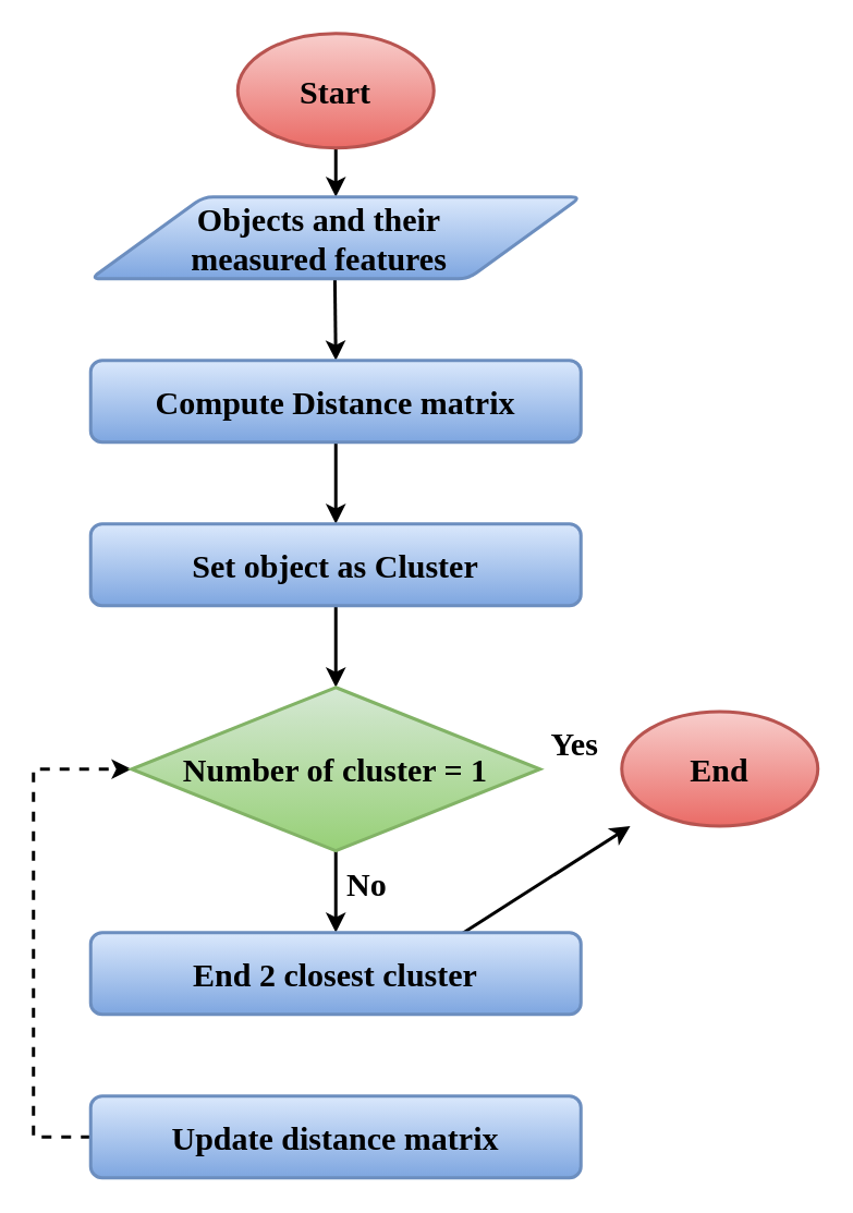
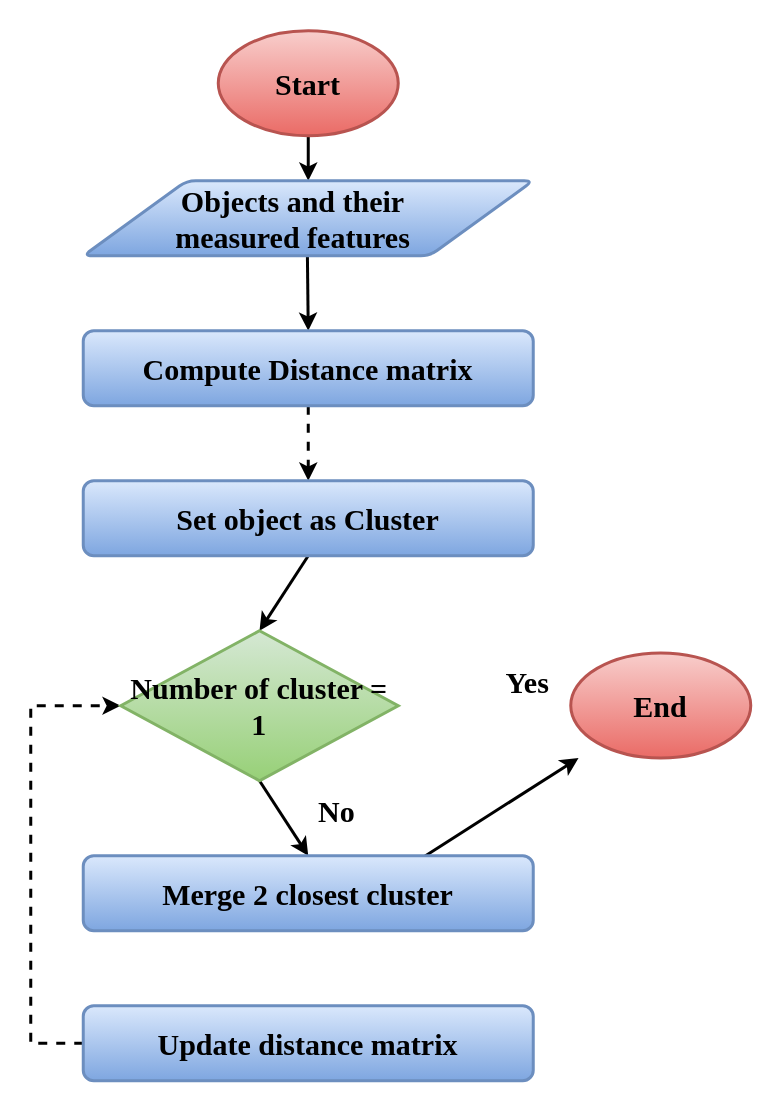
  <mxCell id="0" />
  <mxCell id="1" parent="0" />
  <mxCell id="2" value="" style="edgeStyle=none;rounded=0;orthogonalLoop=1;jettySize=auto;html=1;strokeWidth=2;" edge="1" parent="1" source="3"><mxGeometry relative="1" as="geometry"><mxPoint x="205" y="120" as="targetPoint" /></mxGeometry></mxCell>
  <mxCell id="3" value="&lt;font style=&quot;font-size: 20px&quot; face=&quot;Times New Roman&quot;&gt;&lt;b&gt;Start&lt;/b&gt;&lt;/font&gt;" style="strokeWidth=2;html=1;shape=mxgraph.flowchart.start_1;whiteSpace=wrap;fillColor=#f8cecc;strokeColor=#b85450;gradientColor=#ea6b66;" vertex="1" parent="1"><mxGeometry x="145" y="20" width="120" height="70" as="geometry" /></mxCell>
  <mxCell id="4" style="edgeStyle=none;rounded=0;orthogonalLoop=1;jettySize=auto;html=1;exitX=0.5;exitY=1;exitDx=0;exitDy=0;entryX=0.5;entryY=0;entryDx=0;entryDy=0;strokeWidth=2;" edge="1" parent="1" target="6"><mxGeometry relative="1" as="geometry"><mxPoint x="204.429" y="169.571" as="sourcePoint" /></mxGeometry></mxCell>
- <mxCell id="5" style="edgeStyle=none;rounded=0;orthogonalLoop=1;jettySize=auto;html=1;exitX=0.5;exitY=1;exitDx=0;exitDy=0;entryX=0.5;entryY=0;entryDx=0;entryDy=0;strokeWidth=2;" edge="1" parent="1" source="6" target="10"><mxGeometry relative="1" as="geometry" /></mxCell>
+ <mxCell id="5" style="edgeStyle=none;rounded=0;orthogonalLoop=1;jettySize=auto;html=1;exitX=0.5;exitY=1;exitDx=0;exitDy=0;entryX=0.5;entryY=0;entryDx=0;entryDy=0;strokeWidth=2;dashed=1;" edge="1" parent="1" source="6" target="10"><mxGeometry relative="1" as="geometry" /></mxCell>
  <mxCell id="6" value="&lt;font style=&quot;font-size: 20px&quot; face=&quot;Times New Roman&quot;&gt;&lt;b&gt;Compute Distance matrix&lt;/b&gt;&lt;/font&gt;" style="rounded=1;whiteSpace=wrap;html=1;absoluteArcSize=1;arcSize=14;strokeWidth=2;fillColor=#dae8fc;strokeColor=#6c8ebf;gradientColor=#7ea6e0;" vertex="1" parent="1"><mxGeometry x="55" y="220" width="300" height="50" as="geometry" /></mxCell>
  <mxCell id="7" style="edgeStyle=orthogonalEdgeStyle;rounded=0;orthogonalLoop=1;jettySize=auto;html=1;exitX=0;exitY=0.5;exitDx=0;exitDy=0;strokeColor=#000000;strokeWidth=2;entryX=0;entryY=0.5;entryDx=0;entryDy=0;entryPerimeter=0;dashed=1;" edge="1" parent="1" source="8" target="14"><mxGeometry relative="1" as="geometry"><mxPoint x="-50" y="444.127" as="targetPoint" /><Array as="points"><mxPoint x="20" y="695" /><mxPoint x="20" y="470" /></Array></mxGeometry></mxCell>
  <mxCell id="8" value="&lt;b&gt;&lt;font style=&quot;font-size: 20px&quot; face=&quot;Times New Roman&quot;&gt;Update distance matrix&lt;/font&gt;&lt;/b&gt;&lt;br&gt;" style="rounded=1;whiteSpace=wrap;html=1;absoluteArcSize=1;arcSize=14;strokeWidth=2;fillColor=#dae8fc;strokeColor=#6c8ebf;gradientColor=#7ea6e0;" vertex="1" parent="1"><mxGeometry x="55" y="670" width="300" height="50" as="geometry" /></mxCell>
  <mxCell id="9" style="edgeStyle=none;rounded=0;orthogonalLoop=1;jettySize=auto;html=1;exitX=0.5;exitY=1;exitDx=0;exitDy=0;entryX=0.5;entryY=0;entryDx=0;entryDy=0;strokeWidth=2;entryPerimeter=0;" edge="1" parent="1" source="10" target="14"><mxGeometry relative="1" as="geometry"><mxPoint x="204.429" y="419.571" as="targetPoint" /></mxGeometry></mxCell>
  <mxCell id="10" value="&lt;b&gt;&lt;font style=&quot;font-size: 20px&quot; face=&quot;Times New Roman&quot;&gt;Set object as Cluster&lt;/font&gt;&lt;/b&gt;&lt;br&gt;" style="rounded=1;whiteSpace=wrap;html=1;absoluteArcSize=1;arcSize=14;strokeWidth=2;fillColor=#dae8fc;strokeColor=#6c8ebf;gradientColor=#7ea6e0;" vertex="1" parent="1"><mxGeometry x="55" y="320" width="300" height="50" as="geometry" /></mxCell>
  <mxCell id="11" value="" style="verticalLabelPosition=bottom;verticalAlign=top;html=1;strokeWidth=2;shape=parallelogram;perimeter=parallelogramPerimeter;whiteSpace=wrap;rounded=1;arcSize=12;size=0.23;fillColor=#dae8fc;strokeColor=#6c8ebf;gradientColor=#7ea6e0;" vertex="1" parent="1"><mxGeometry x="55" y="120" width="300" height="50" as="geometry" /></mxCell>
  <mxCell id="12" value="&lt;font style=&quot;font-size: 20px&quot; face=&quot;Times New Roman&quot;&gt;&lt;b&gt;Objects and their measured features&lt;/b&gt;&lt;/font&gt;" style="text;html=1;strokeColor=none;fillColor=none;align=center;verticalAlign=middle;whiteSpace=wrap;rounded=0;" vertex="1" parent="1"><mxGeometry x="85" y="135" width="220" height="20" as="geometry" /></mxCell>
  <mxCell id="13" style="edgeStyle=none;rounded=0;orthogonalLoop=1;jettySize=auto;html=1;exitX=0.5;exitY=1;exitDx=0;exitDy=0;exitPerimeter=0;entryX=0.5;entryY=0;entryDx=0;entryDy=0;strokeColor=#000000;strokeWidth=2;" edge="1" parent="1" source="14" target="18"><mxGeometry relative="1" as="geometry" /></mxCell>
- <mxCell id="14" value="&lt;font style=&quot;font-size: 20px&quot; face=&quot;Times New Roman&quot;&gt;&lt;b&gt;Number of cluster = 1&lt;/b&gt;&lt;/font&gt;" style="strokeWidth=2;html=1;shape=mxgraph.flowchart.decision;whiteSpace=wrap;fillColor=#d5e8d4;strokeColor=#82b366;gradientColor=#97d077;" vertex="1" parent="1"><mxGeometry x="80" y="420" width="250" height="100" as="geometry" /></mxCell>
+ <mxCell id="14" value="&lt;font style=&quot;font-size: 20px&quot; face=&quot;Times New Roman&quot;&gt;&lt;b&gt;Number of cluster = 1&lt;/b&gt;&lt;/font&gt;" style="strokeWidth=2;html=1;shape=mxgraph.flowchart.decision;whiteSpace=wrap;fillColor=#d5e8d4;strokeColor=#82b366;gradientColor=#97d077;" vertex="1" parent="1"><mxGeometry x="80" y="420" width="185" height="100" as="geometry" /></mxCell>
  <mxCell id="15" value="&lt;b&gt;&lt;font face=&quot;Times New Roman&quot; style=&quot;font-size: 20px&quot;&gt;End&lt;br&gt;&lt;/font&gt;&lt;/b&gt;" style="strokeWidth=2;html=1;shape=mxgraph.flowchart.start_1;whiteSpace=wrap;fillColor=#f8cecc;strokeColor=#b85450;gradientColor=#ea6b66;" vertex="1" parent="1"><mxGeometry x="380" y="434.833" width="120" height="70" as="geometry" /></mxCell>
  <mxCell id="16" value="&lt;font face=&quot;Times New Roman&quot; size=&quot;1&quot;&gt;&lt;b style=&quot;font-size: 20px&quot;&gt;Yes&lt;/b&gt;&lt;/font&gt;" style="text;html=1;resizable=0;points=[];autosize=1;align=left;verticalAlign=top;spacingTop=-4;" vertex="1" parent="1"><mxGeometry x="335" y="440" width="40" height="20" as="geometry" /></mxCell>
  <mxCell id="17" style="edgeStyle=none;rounded=0;orthogonalLoop=1;jettySize=auto;html=1;exitX=0.5;exitY=1;exitDx=0;exitDy=0;strokeColor=#000000;strokeWidth=2;" edge="1" parent="1" source="18" target="15"><mxGeometry relative="1" as="geometry" /></mxCell>
- <mxCell id="18" value="&lt;b&gt;&lt;font style=&quot;font-size: 20px&quot; face=&quot;Times New Roman&quot;&gt;End 2 closest cluster&lt;/font&gt;&lt;/b&gt;&lt;br&gt;" style="rounded=1;whiteSpace=wrap;html=1;absoluteArcSize=1;arcSize=14;strokeWidth=2;fillColor=#dae8fc;strokeColor=#6c8ebf;gradientColor=#7ea6e0;" vertex="1" parent="1"><mxGeometry x="55" y="570" width="300" height="50" as="geometry" /></mxCell>
+ <mxCell id="18" value="&lt;b&gt;&lt;font style=&quot;font-size: 20px&quot; face=&quot;Times New Roman&quot;&gt;Merge 2 closest cluster&lt;/font&gt;&lt;/b&gt;&lt;br&gt;" style="rounded=1;whiteSpace=wrap;html=1;absoluteArcSize=1;arcSize=14;strokeWidth=2;fillColor=#dae8fc;strokeColor=#6c8ebf;gradientColor=#7ea6e0;" vertex="1" parent="1"><mxGeometry x="55" y="570" width="300" height="50" as="geometry" /></mxCell>
  <mxCell id="19" value="&lt;font style=&quot;font-size: 20px&quot; face=&quot;Times New Roman&quot;&gt;&lt;b&gt;No&lt;/b&gt;&lt;/font&gt;" style="text;html=1;resizable=0;points=[];autosize=1;align=left;verticalAlign=top;spacingTop=-4;" vertex="1" parent="1"><mxGeometry x="210" y="526" width="40" height="20" as="geometry" /></mxCell>
